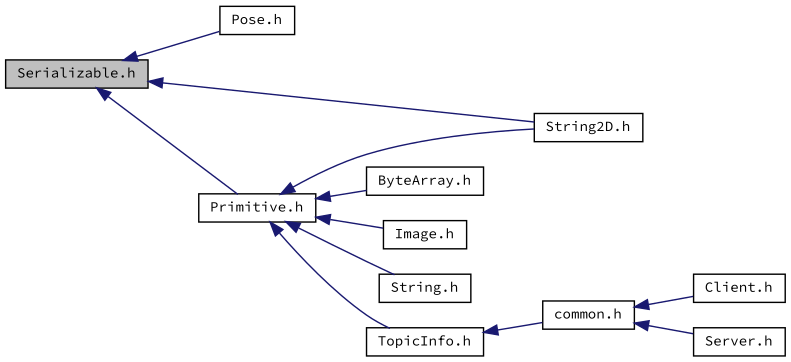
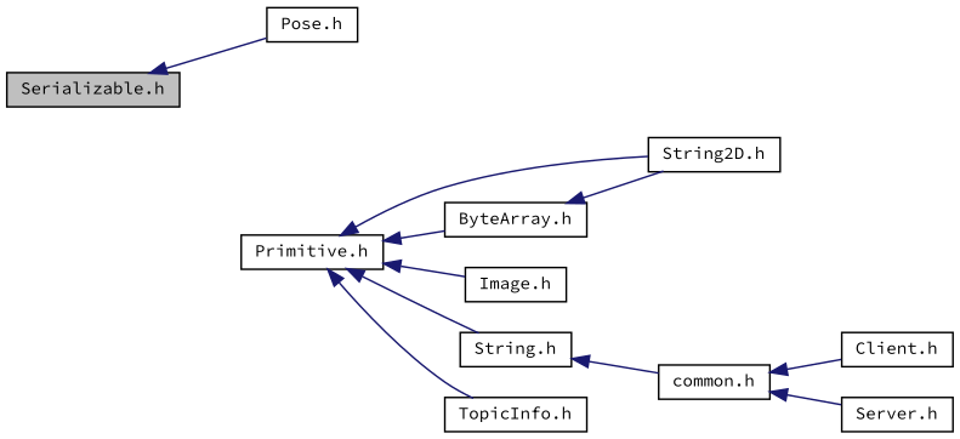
  digraph {
    fontname="Source Code Pro"
    rankdir=LR
    node [color=black fillcolor=white fontname="Source Code Pro" fontsize=10 shape=record style=filled]
    edge [color=midnightblue dir=back fontname="Source Code Pro" fontsize=10 labelfontname=FreeSans labelfontsize=10 style=solid]
    n1 [fillcolor=grey75 fontcolor=black height=0.2 label="Serializable.h" width=0.4]
    n2 [height=0.2 label="Pose.h" width=0.4]
    n3 [height=0.2 label="String2D.h" width=0.4]
    n4 [height=0.2 label="Primitive.h" width=0.4]
    n5 [height=0.2 label="ByteArray.h" width=0.4]
    n6 [height=0.2 label="Image.h" width=0.4]
    n7 [height=0.2 label="String.h" width=0.4]
    n8 [height=0.2 label="TopicInfo.h" width=0.4]
    n9 [height=0.2 label="common.h" width=0.4]
    n10 [height=0.2 label="Client.h" width=0.4]
    n11 [height=0.2 label="Server.h" width=0.4]
    n1 -> n2
-   n1 -> n3
-   n1 -> n4
+   n5 -> n3
    n4 -> n3
    n4 -> n5
    n4 -> n6
    n4 -> n7
    n4 -> n8
-   n8 -> n9
+   n7 -> n9
    n9 -> n10
    n9 -> n11
  }
